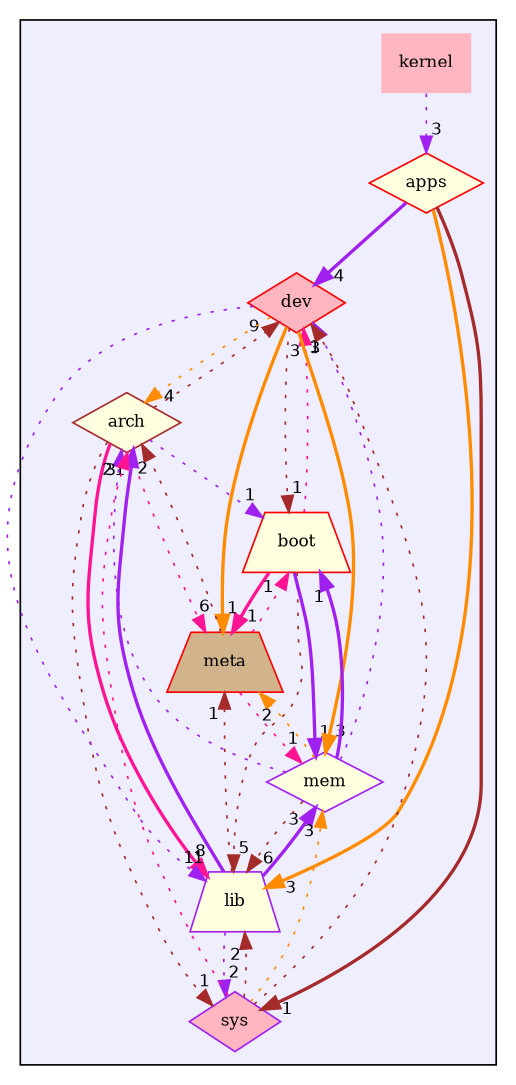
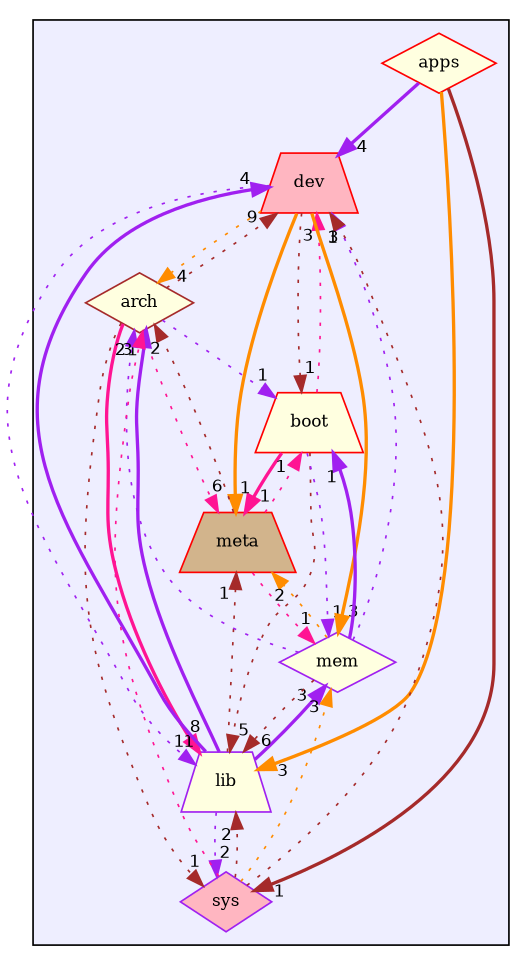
  digraph {
    compound=true
    fontname="DejaVu Serif"
    node [color=red fillcolor=lightyellow fontname="DejaVu Serif" fontsize=10 shape=diamond style=filled]
    edge [color=purple fontname="DejaVu Serif" headlabel=1 labeldistance=1.5 labelfontname=Helvetica labelfontsize=10 style=dotted]
-   n1 [fillcolor=lightpink label=kernel shape=plaintext]
    n2 [label=apps]
    n3 [color=brown label=arch]
    n4 [label=boot shape=trapezium]
-   n5 [fillcolor=lightpink label=dev]
+   n5 [fillcolor=lightpink label=dev shape=trapezium]
    n6 [color=purple label=lib shape=trapezium]
    n7 [color=purple label=mem]
    n8 [fillcolor=tan label=meta shape=trapezium]
    n9 [color=purple fillcolor=lightpink label=sys]
    subgraph cluster_1 {
      bgcolor="#eeeeff"
      pencolor=black
-     n1
      n2
      n3
      n4
      n5
      n6
      n7
      n8
      n9
    }
-   n1 -> n2 [headlabel=3]
    n2 -> n5 [headlabel=4 style=bold]
    n2 -> n6 [color=darkorange headlabel=3 style=bold]
    n2 -> n9 [color=brown style=bold]
    n3 -> n4
    n3 -> n5 [color=brown headlabel=9]
    n3 -> n6 [color=deeppink headlabel=8 style=bold]
    n3 -> n8 [color=deeppink headlabel=6]
    n3 -> n9 [color=brown]
    n4 -> n5 [color=deeppink headlabel=3]
    n4 -> n6 [color=brown headlabel=5]
-   n4 -> n7 [style=bold]
+   n4 -> n7
    n4 -> n8 [color=deeppink style=bold]
    n5 -> n3 [color=darkorange headlabel=4]
    n5 -> n4 [color=brown]
    n5 -> n6 [headlabel=11]
    n5 -> n7 [color=darkorange headlabel=3 style=bold]
    n5 -> n8 [color=darkorange style=bold]
    n6 -> n3 [style=bold]
+   n6 -> n5 [headlabel=4 style=bold]
    n6 -> n7 [headlabel=3 style=bold]
    n6 -> n8 [color=brown]
    n6 -> n9 [headlabel=2]
    n7 -> n3 [headlabel=2]
    n7 -> n4 [style=bold]
    n7 -> n5
    n7 -> n6 [color=brown headlabel=6]
    n7 -> n8 [color=darkorange headlabel=2]
    n8 -> n3 [color=brown headlabel=2]
    n8 -> n4 [color=deeppink]
    n8 -> n7 [color=deeppink]
    n9 -> n3 [color=deeppink headlabel=3]
    n9 -> n5 [color=brown headlabel=3]
    n9 -> n6 [color=brown headlabel=2]
    n9 -> n7 [color=darkorange headlabel=3]
  }
